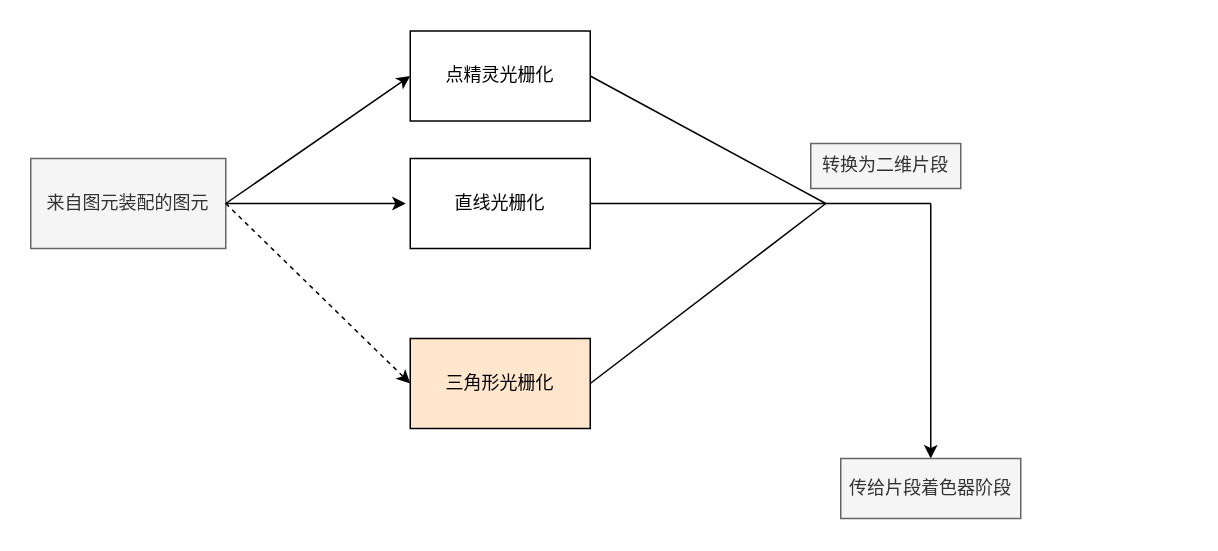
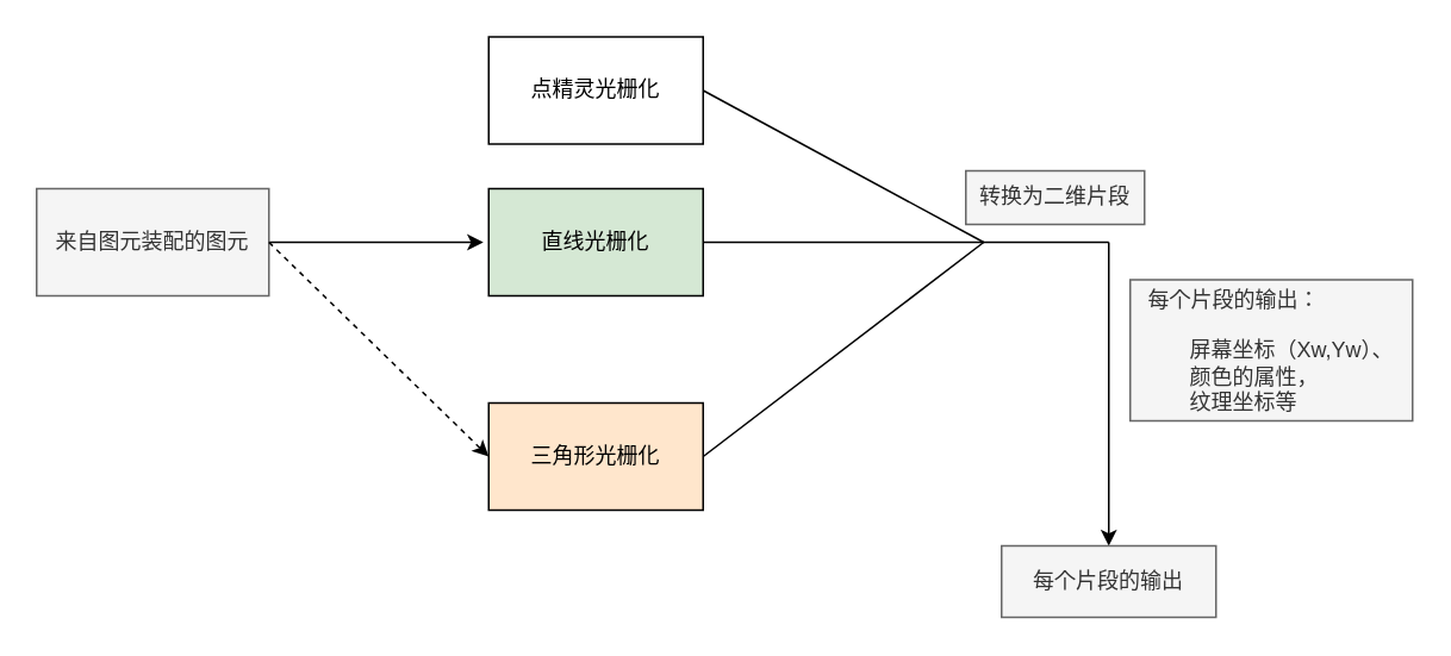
  <mxCell id="0" />
  <mxCell id="1" parent="0" />
- <mxCell id="2" value="直线光栅化" style="rounded=0;whiteSpace=wrap;html=1;" vertex="1" parent="1"><mxGeometry x="273" y="105" width="120" height="60" as="geometry" /></mxCell>
+ <mxCell id="2" value="直线光栅化" style="rounded=0;whiteSpace=wrap;html=1;fillColor=#d5e8d4;" vertex="1" parent="1"><mxGeometry x="273" y="105" width="120" height="60" as="geometry" /></mxCell>
  <mxCell id="3" value="点精灵光栅化" style="rounded=0;whiteSpace=wrap;html=1;" vertex="1" parent="1"><mxGeometry x="273" y="20" width="120" height="60" as="geometry" /></mxCell>
  <mxCell id="4" value="三角形光栅化" style="rounded=0;whiteSpace=wrap;html=1;fillColor=#ffe6cc;" vertex="1" parent="1"><mxGeometry x="273" y="225" width="120" height="60" as="geometry" /></mxCell>
  <mxCell id="5" value="" style="edgeStyle=orthogonalEdgeStyle;rounded=0;orthogonalLoop=1;jettySize=auto;html=1;" edge="1" parent="1" source="6"><mxGeometry relative="1" as="geometry"><mxPoint x="270" y="135" as="targetPoint" /></mxGeometry></mxCell>
  <mxCell id="6" value="来自图元装配的图元" style="text;html=1;strokeColor=#666666;fillColor=#f5f5f5;align=center;verticalAlign=middle;whiteSpace=wrap;rounded=0;fontColor=#333333;" vertex="1" parent="1"><mxGeometry x="20" y="105" width="130" height="60" as="geometry" /></mxCell>
- <mxCell id="7" value="" style="endArrow=classic;html=1;exitX=1;exitY=0.5;exitDx=0;exitDy=0;entryX=0;entryY=0.5;entryDx=0;entryDy=0;" edge="1" parent="1" source="6" target="3"><mxGeometry width="50" height="50" relative="1" as="geometry"><mxPoint x="20" y="355" as="sourcePoint" /><mxPoint x="70" y="305" as="targetPoint" /></mxGeometry></mxCell>
  <mxCell id="8" value="" style="endArrow=classic;html=1;exitX=1;exitY=0.5;exitDx=0;exitDy=0;entryX=0;entryY=0.5;entryDx=0;entryDy=0;dashed=1;" edge="1" parent="1" source="6" target="4"><mxGeometry width="50" height="50" relative="1" as="geometry"><mxPoint x="200" y="355" as="sourcePoint" /><mxPoint x="250" y="305" as="targetPoint" /></mxGeometry></mxCell>
  <mxCell id="9" value="" style="endArrow=none;html=1;entryX=1;entryY=0.5;entryDx=0;entryDy=0;" edge="1" parent="1" target="2"><mxGeometry width="50" height="50" relative="1" as="geometry"><mxPoint x="620" y="135" as="sourcePoint" /><mxPoint x="70" y="305" as="targetPoint" /></mxGeometry></mxCell>
  <mxCell id="10" value="" style="endArrow=classic;html=1;" edge="1" parent="1"><mxGeometry width="50" height="50" relative="1" as="geometry"><mxPoint x="620" y="135" as="sourcePoint" /><mxPoint x="620" y="305" as="targetPoint" /></mxGeometry></mxCell>
  <mxCell id="11" value="" style="endArrow=none;html=1;entryX=1;entryY=0.5;entryDx=0;entryDy=0;" edge="1" parent="1" target="3"><mxGeometry width="50" height="50" relative="1" as="geometry"><mxPoint x="550" y="135" as="sourcePoint" /><mxPoint x="70" y="335" as="targetPoint" /></mxGeometry></mxCell>
  <mxCell id="12" value="" style="endArrow=none;html=1;entryX=1;entryY=0.5;entryDx=0;entryDy=0;" edge="1" parent="1" target="4"><mxGeometry width="50" height="50" relative="1" as="geometry"><mxPoint x="550" y="135" as="sourcePoint" /><mxPoint x="80" y="345" as="targetPoint" /></mxGeometry></mxCell>
+ <mxCell id="13" value="&lt;div style=&quot;text-align: left&quot;&gt;&lt;span&gt;每个片段的输出：&lt;/span&gt;&lt;/div&gt;&lt;div style=&quot;text-align: left&quot;&gt;&lt;span&gt;&lt;br&gt;&lt;/span&gt;&lt;/div&gt;&lt;div style=&quot;text-align: left&quot;&gt;&lt;span&gt;&amp;nbsp; &amp;nbsp; &amp;nbsp; &amp;nbsp;屏幕坐标（Xw,Yw）、&lt;/span&gt;&lt;/div&gt;&lt;div style=&quot;text-align: left&quot;&gt;&lt;span&gt;&amp;nbsp; &amp;nbsp; &amp;nbsp; &amp;nbsp;颜色的属性，&lt;/span&gt;&lt;/div&gt;&lt;div style=&quot;text-align: left&quot;&gt;&lt;span&gt;&amp;nbsp; &amp;nbsp; &amp;nbsp; &amp;nbsp;纹理坐标等&lt;/span&gt;&lt;/div&gt;" style="text;html=1;align=center;verticalAlign=middle;whiteSpace=wrap;rounded=0;fillColor=#f5f5f5;strokeColor=#666666;fontColor=#333333;" vertex="1" parent="1"><mxGeometry x="632" y="156" width="158" height="79" as="geometry" /></mxCell>
  <mxCell id="14" value="转换为二维片段" style="text;html=1;strokeColor=#666666;fillColor=#f5f5f5;align=center;verticalAlign=middle;whiteSpace=wrap;rounded=0;fontColor=#333333;" vertex="1" parent="1"><mxGeometry x="540" y="95" width="100" height="30" as="geometry" /></mxCell>
- <mxCell id="15" value="传给片段着色器阶段" style="text;html=1;strokeColor=#666666;fillColor=#f5f5f5;align=center;verticalAlign=middle;whiteSpace=wrap;rounded=0;fontColor=#333333;" vertex="1" parent="1"><mxGeometry x="560" y="305" width="120" height="40" as="geometry" /></mxCell>
+ <mxCell id="15" value="每个片段的输出" style="text;html=1;strokeColor=#666666;fillColor=#f5f5f5;align=center;verticalAlign=middle;whiteSpace=wrap;rounded=0;fontColor=#333333;" vertex="1" parent="1"><mxGeometry x="560" y="305" width="120" height="40" as="geometry" /></mxCell>
